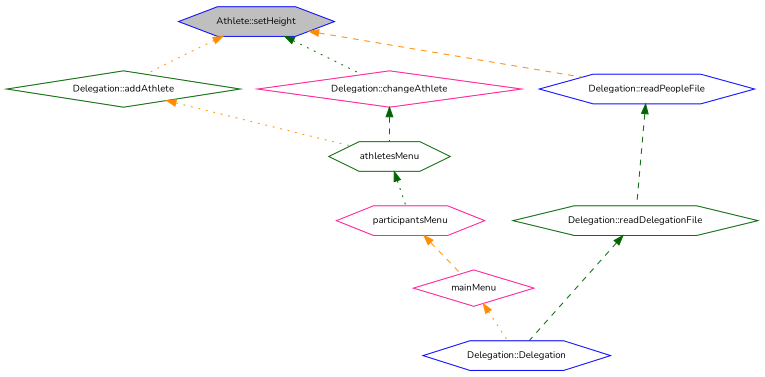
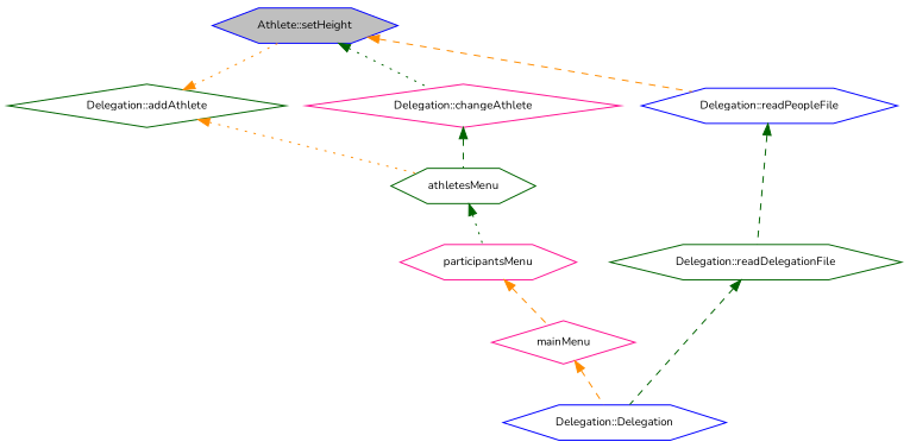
  digraph {
    fontname=Nunito
    rankdir=TB
    node [color=blue fillcolor=white fontname=Nunito fontsize=10 shape=hexagon style=filled]
    edge [color=darkorange dir=back fontname=Nunito fontsize=10 labelfontname=Helvetica labelfontsize=10 style=dotted]
    n1 [fillcolor=grey75 fontcolor=black height=0.2 label="Athlete::setHeight" width=0.4]
    n2 [color=darkgreen height=0.2 label="Delegation::addAthlete" shape=diamond width=0.4]
    n3 [color=deeppink height=0.2 label="Delegation::changeAthlete" shape=diamond width=0.4]
    n4 [height=0.2 label="Delegation::readPeopleFile" width=0.4]
    n5 [color=darkgreen height=0.2 label=athletesMenu width=0.4]
    n6 [color=darkgreen height=0.2 label="Delegation::readDelegationFile" width=0.4]
    n7 [color=deeppink height=0.2 label=participantsMenu width=0.4]
    n8 [color=deeppink height=0.2 label=mainMenu shape=diamond width=0.4]
    n9 [height=0.2 label="Delegation::Delegation" width=0.4]
-   n1 -> n2
+   n2 -> n1
    n1 -> n3 [color=darkgreen]
    n1 -> n4 [style=dashed]
    n2 -> n5
    n3 -> n5 [color=darkgreen style=dashed]
    n4 -> n6 [color=darkgreen style=dashed]
    n5 -> n7 [color=darkgreen]
    n6 -> n9 [color=darkgreen style=dashed]
    n7 -> n8 [style=dashed]
-   n8 -> n9
+   n8 -> n9 [style=dashed]
  }
